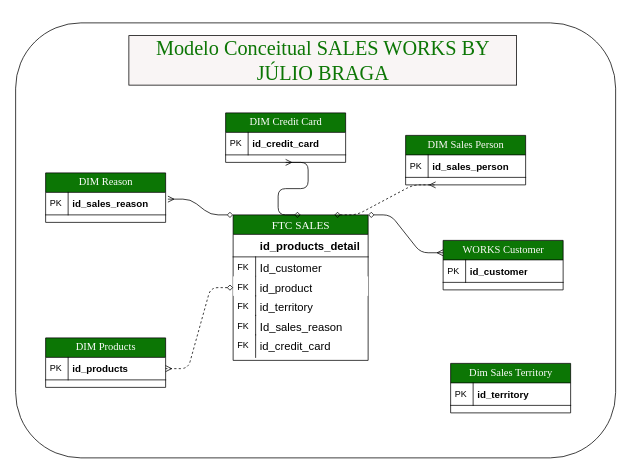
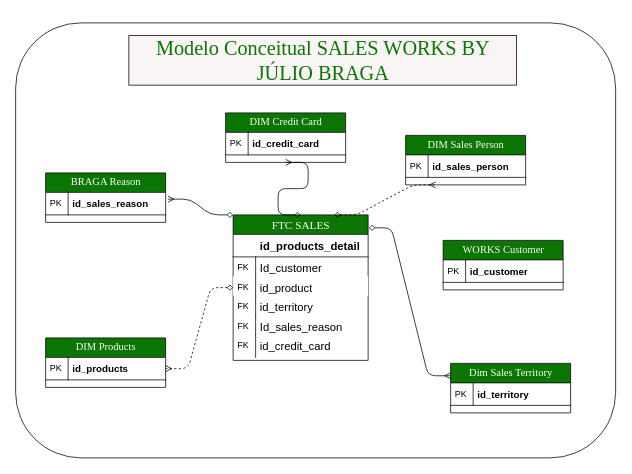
  <mxCell id="0" />
  <mxCell id="1" parent="0" />
  <mxCell id="2" value="" style="rounded=1;whiteSpace=wrap;html=1;fontFamily=Verdana;fontSize=14;fontColor=default;labelBackgroundColor=none;" vertex="1" parent="1"><mxGeometry x="20" y="30" width="800" height="580" as="geometry" /></mxCell>
  <mxCell id="3" value="FTC SALES" style="swimlane;html=1;fontStyle=0;childLayout=stackLayout;horizontal=1;startSize=26;fillColor=#0c7605;horizontalStack=0;resizeParent=1;resizeLast=0;collapsible=1;marginBottom=0;swimlaneFillColor=#ffffff;align=center;rounded=0;shadow=0;comic=0;labelBackgroundColor=none;strokeWidth=1;fontFamily=Verdana;fontSize=15;fontColor=#ffffff;" parent="1" vertex="1"><mxGeometry x="310" y="286" width="180" height="194" as="geometry" /></mxCell>
  <mxCell id="4" value="id_products_detail" style="shape=partialRectangle;top=0;left=0;right=0;bottom=1;html=1;align=left;verticalAlign=middle;fillColor=none;spacingLeft=34;spacingRight=4;whiteSpace=wrap;overflow=hidden;rotatable=0;points=[[0,0.5],[1,0.5]];portConstraint=eastwest;dropTarget=0;fontStyle=1;fontSize=15;" parent="3" vertex="1"><mxGeometry y="26" width="180" height="30" as="geometry" /></mxCell>
  <mxCell id="5" value="Id_customer" style="shape=partialRectangle;top=0;left=0;right=0;bottom=0;html=1;align=left;verticalAlign=top;fillColor=none;spacingLeft=34;spacingRight=4;whiteSpace=wrap;overflow=hidden;rotatable=0;points=[[0,0.5],[1,0.5]];portConstraint=eastwest;dropTarget=0;fontSize=15;" parent="3" vertex="1"><mxGeometry y="56" width="180" height="26" as="geometry" /></mxCell>
  <mxCell id="6" value="FK" style="shape=partialRectangle;top=0;left=0;bottom=0;html=1;fillColor=none;align=left;verticalAlign=top;spacingLeft=4;spacingRight=4;whiteSpace=wrap;overflow=hidden;rotatable=0;points=[];portConstraint=eastwest;part=1;" parent="5" vertex="1" connectable="0"><mxGeometry width="30" height="26" as="geometry" /></mxCell>
  <mxCell id="7" value="id_product" style="shape=partialRectangle;top=0;left=0;right=0;bottom=0;html=1;align=left;verticalAlign=top;fillColor=default;spacingLeft=34;spacingRight=4;whiteSpace=wrap;overflow=hidden;rotatable=0;points=[[0,0.5],[1,0.5]];portConstraint=eastwest;dropTarget=0;fontSize=15;" parent="3" vertex="1"><mxGeometry y="82" width="180" height="26" as="geometry" /></mxCell>
  <mxCell id="8" value="FK" style="shape=partialRectangle;top=0;left=0;bottom=0;html=1;fillColor=none;align=left;verticalAlign=top;spacingLeft=4;spacingRight=4;whiteSpace=wrap;overflow=hidden;rotatable=0;points=[];portConstraint=eastwest;part=1;" parent="7" vertex="1" connectable="0"><mxGeometry width="30" height="26" as="geometry" /></mxCell>
  <mxCell id="9" value="id_territory" style="shape=partialRectangle;top=0;left=0;right=0;bottom=0;html=1;align=left;verticalAlign=top;fillColor=none;spacingLeft=34;spacingRight=4;whiteSpace=wrap;overflow=hidden;rotatable=0;points=[[0,0.5],[1,0.5]];portConstraint=eastwest;dropTarget=0;fontSize=15;" parent="3" vertex="1"><mxGeometry y="108" width="180" height="26" as="geometry" /></mxCell>
  <mxCell id="10" value="FK" style="shape=partialRectangle;top=0;left=0;bottom=0;html=1;fillColor=none;align=left;verticalAlign=top;spacingLeft=4;spacingRight=4;whiteSpace=wrap;overflow=hidden;rotatable=0;points=[];portConstraint=eastwest;part=1;" parent="9" vertex="1" connectable="0"><mxGeometry width="30" height="26" as="geometry" /></mxCell>
  <mxCell id="11" value="Id_sales_reason" style="shape=partialRectangle;top=0;left=0;right=0;bottom=0;html=1;align=left;verticalAlign=top;fillColor=none;spacingLeft=34;spacingRight=4;whiteSpace=wrap;overflow=hidden;rotatable=0;points=[[0,0.5],[1,0.5]];portConstraint=eastwest;dropTarget=0;fontSize=15;" parent="3" vertex="1"><mxGeometry y="134" width="180" height="26" as="geometry" /></mxCell>
  <mxCell id="12" value="FK" style="shape=partialRectangle;top=0;left=0;bottom=0;html=1;fillColor=none;align=left;verticalAlign=top;spacingLeft=4;spacingRight=4;whiteSpace=wrap;overflow=hidden;rotatable=0;points=[];portConstraint=eastwest;part=1;" parent="11" vertex="1" connectable="0"><mxGeometry width="30" height="26.0" as="geometry" /></mxCell>
  <mxCell id="13" value="id_credit_card" style="shape=partialRectangle;top=0;left=0;right=0;bottom=0;html=1;align=left;verticalAlign=top;fillColor=none;spacingLeft=34;spacingRight=4;whiteSpace=wrap;overflow=hidden;rotatable=0;points=[[0,0.5],[1,0.5]];portConstraint=eastwest;dropTarget=0;fontSize=15;" vertex="1" parent="3"><mxGeometry y="160" width="180" height="30" as="geometry" /></mxCell>
  <mxCell id="14" value="FK" style="shape=partialRectangle;top=0;left=0;bottom=0;html=1;fillColor=none;align=left;verticalAlign=top;spacingLeft=4;spacingRight=4;whiteSpace=wrap;overflow=hidden;rotatable=0;points=[];portConstraint=eastwest;part=1;" vertex="1" connectable="0" parent="13"><mxGeometry width="30" height="30" as="geometry" /></mxCell>
- <mxCell id="15" value="DIM Reason" style="swimlane;html=1;fontStyle=0;childLayout=stackLayout;horizontal=1;startSize=26;fillColor=#0c7605;horizontalStack=0;resizeParent=1;resizeLast=0;collapsible=1;marginBottom=0;swimlaneFillColor=#ffffff;align=center;rounded=0;shadow=0;comic=0;labelBackgroundColor=none;strokeWidth=1;fontFamily=Verdana;fontSize=14;strokeColor=#000000;fontColor=#ffffff;" parent="1" vertex="1"><mxGeometry x="60" y="230" width="160" height="66" as="geometry" /></mxCell>
+ <mxCell id="15" value="BRAGA Reason" style="swimlane;html=1;fontStyle=0;childLayout=stackLayout;horizontal=1;startSize=26;fillColor=#0c7605;horizontalStack=0;resizeParent=1;resizeLast=0;collapsible=1;marginBottom=0;swimlaneFillColor=#ffffff;align=center;rounded=0;shadow=0;comic=0;labelBackgroundColor=none;strokeWidth=1;fontFamily=Verdana;fontSize=14;strokeColor=#000000;fontColor=#ffffff;" parent="1" vertex="1"><mxGeometry x="60" y="230" width="160" height="66" as="geometry" /></mxCell>
  <mxCell id="16" value="id_sales_reason" style="shape=partialRectangle;top=0;left=0;right=0;bottom=1;html=1;align=left;verticalAlign=middle;fillColor=none;spacingLeft=34;spacingRight=4;whiteSpace=wrap;overflow=hidden;rotatable=0;points=[[0,0.5],[1,0.5]];portConstraint=eastwest;dropTarget=0;fontStyle=1;fontSize=13;" parent="15" vertex="1"><mxGeometry y="26" width="160" height="30" as="geometry" /></mxCell>
  <mxCell id="17" value="PK" style="shape=partialRectangle;top=0;left=0;bottom=0;html=1;fillColor=none;align=left;verticalAlign=middle;spacingLeft=4;spacingRight=4;whiteSpace=wrap;overflow=hidden;rotatable=0;points=[];portConstraint=eastwest;part=1;" parent="16" vertex="1" connectable="0"><mxGeometry width="30" height="30" as="geometry" /></mxCell>
  <mxCell id="18" value="" style="edgeStyle=entityRelationEdgeStyle;html=1;endArrow=ERmany;startArrow=diamond;labelBackgroundColor=none;fontFamily=Verdana;fontSize=14;entryX=1.019;entryY=0.3;exitX=0;exitY=0;startFill=0;entryDx=0;entryDy=0;entryPerimeter=0;exitDx=0;exitDy=0;endFill=0;" edge="1" parent="1" source="3" target="16"><mxGeometry width="100" height="100" relative="1" as="geometry"><mxPoint x="160" y="500" as="sourcePoint" /><mxPoint x="268.92" y="514.996" as="targetPoint" /><Array as="points"><mxPoint x="340" y="320" /><mxPoint x="300" y="300" /></Array></mxGeometry></mxCell>
  <mxCell id="19" value="DIM Credit Card" style="swimlane;html=1;fontStyle=0;childLayout=stackLayout;horizontal=1;startSize=26;fillColor=#0c7605;horizontalStack=0;resizeParent=1;resizeLast=0;collapsible=1;marginBottom=0;swimlaneFillColor=#ffffff;align=center;rounded=0;shadow=0;comic=0;labelBackgroundColor=none;strokeWidth=1;fontFamily=Verdana;fontSize=14;fontColor=#ffffff;" vertex="1" parent="1"><mxGeometry x="300" y="150" width="160" height="66" as="geometry" /></mxCell>
  <mxCell id="20" value="id_credit_card" style="shape=partialRectangle;top=0;left=0;right=0;bottom=1;html=1;align=left;verticalAlign=middle;fillColor=none;spacingLeft=34;spacingRight=4;whiteSpace=wrap;overflow=hidden;rotatable=0;points=[[0,0.5],[1,0.5]];portConstraint=eastwest;dropTarget=0;fontStyle=1;fontSize=13;" vertex="1" parent="19"><mxGeometry y="26" width="160" height="30" as="geometry" /></mxCell>
  <mxCell id="21" value="PK" style="shape=partialRectangle;top=0;left=0;bottom=0;html=1;fillColor=none;align=left;verticalAlign=middle;spacingLeft=4;spacingRight=4;whiteSpace=wrap;overflow=hidden;rotatable=0;points=[];portConstraint=eastwest;part=1;" vertex="1" connectable="0" parent="20"><mxGeometry width="30" height="30" as="geometry" /></mxCell>
  <mxCell id="22" value="DIM Sales Person" style="swimlane;html=1;fontStyle=0;childLayout=stackLayout;horizontal=1;startSize=26;fillColor=#0c7605;horizontalStack=0;resizeParent=1;resizeLast=0;collapsible=1;marginBottom=0;swimlaneFillColor=#ffffff;align=center;rounded=0;shadow=0;comic=0;labelBackgroundColor=none;strokeWidth=1;fontFamily=Verdana;fontSize=14;fontColor=#FFFAFA;" vertex="1" parent="1"><mxGeometry x="540" y="180" width="160" height="66" as="geometry" /></mxCell>
  <mxCell id="23" value="id_sales_person" style="shape=partialRectangle;top=0;left=0;right=0;bottom=1;html=1;align=left;verticalAlign=middle;fillColor=none;spacingLeft=34;spacingRight=4;whiteSpace=wrap;overflow=hidden;rotatable=0;points=[[0,0.5],[1,0.5]];portConstraint=eastwest;dropTarget=0;fontStyle=1;fontSize=13;" vertex="1" parent="22"><mxGeometry y="26" width="160" height="30" as="geometry" /></mxCell>
  <mxCell id="24" value="PK" style="shape=partialRectangle;top=0;left=0;bottom=0;html=1;fillColor=none;align=left;verticalAlign=middle;spacingLeft=4;spacingRight=4;whiteSpace=wrap;overflow=hidden;rotatable=0;points=[];portConstraint=eastwest;part=1;" vertex="1" connectable="0" parent="23"><mxGeometry width="30" height="30" as="geometry" /></mxCell>
  <mxCell id="25" value="" style="edgeStyle=entityRelationEdgeStyle;html=1;endArrow=ERmany;startArrow=diamond;labelBackgroundColor=none;fontFamily=Verdana;fontSize=14;exitX=0.5;exitY=0;startFill=0;exitDx=0;exitDy=0;endFill=0;entryX=0.5;entryY=1;entryDx=0;entryDy=0;" edge="1" parent="1" source="3" target="19"><mxGeometry width="100" height="100" relative="1" as="geometry"><mxPoint x="347" y="298" as="sourcePoint" /><mxPoint x="390" y="250" as="targetPoint" /><Array as="points"><mxPoint x="400" y="320" /><mxPoint x="390" y="320" /><mxPoint x="410" y="330" /></Array></mxGeometry></mxCell>
  <mxCell id="26" value="WORKS Customer" style="swimlane;html=1;fontStyle=0;childLayout=stackLayout;horizontal=1;startSize=26;fillColor=#0c7605;horizontalStack=0;resizeParent=1;resizeLast=0;collapsible=1;marginBottom=0;swimlaneFillColor=#ffffff;align=center;rounded=0;shadow=0;comic=0;labelBackgroundColor=none;strokeWidth=1;fontFamily=Verdana;fontSize=14;strokeColor=#000000;fontColor=#fefbfb;" vertex="1" parent="1"><mxGeometry x="590" y="320" width="160" height="66" as="geometry" /></mxCell>
  <mxCell id="27" value="id_customer" style="shape=partialRectangle;top=0;left=0;right=0;bottom=1;html=1;align=left;verticalAlign=middle;fillColor=none;spacingLeft=34;spacingRight=4;whiteSpace=wrap;overflow=hidden;rotatable=0;points=[[0,0.5],[1,0.5]];portConstraint=eastwest;dropTarget=0;fontStyle=1;fontSize=13;" vertex="1" parent="26"><mxGeometry y="26" width="160" height="30" as="geometry" /></mxCell>
  <mxCell id="28" value="PK" style="shape=partialRectangle;top=0;left=0;bottom=0;html=1;fillColor=none;align=left;verticalAlign=middle;spacingLeft=4;spacingRight=4;whiteSpace=wrap;overflow=hidden;rotatable=0;points=[];portConstraint=eastwest;part=1;" vertex="1" connectable="0" parent="27"><mxGeometry width="30" height="30" as="geometry" /></mxCell>
  <mxCell id="29" value="DIM Products" style="swimlane;html=1;fontStyle=0;childLayout=stackLayout;horizontal=1;startSize=26;fillColor=#0c7605;horizontalStack=0;resizeParent=1;resizeLast=0;collapsible=1;marginBottom=0;swimlaneFillColor=#ffffff;align=center;rounded=0;shadow=0;comic=0;labelBackgroundColor=none;strokeWidth=1;fontFamily=Verdana;fontSize=14;fontColor=#ffffff;" vertex="1" parent="1"><mxGeometry x="60" y="450" width="160" height="66" as="geometry" /></mxCell>
  <mxCell id="30" value="id_products" style="shape=partialRectangle;top=0;left=0;right=0;bottom=1;html=1;align=left;verticalAlign=middle;fillColor=none;spacingLeft=34;spacingRight=4;whiteSpace=wrap;overflow=hidden;rotatable=0;points=[[0,0.5],[1,0.5]];portConstraint=eastwest;dropTarget=0;fontStyle=1;fontSize=13;" vertex="1" parent="29"><mxGeometry y="26" width="160" height="30" as="geometry" /></mxCell>
  <mxCell id="31" value="PK" style="shape=partialRectangle;top=0;left=0;bottom=0;html=1;fillColor=none;align=left;verticalAlign=middle;spacingLeft=4;spacingRight=4;whiteSpace=wrap;overflow=hidden;rotatable=0;points=[];portConstraint=eastwest;part=1;" vertex="1" connectable="0" parent="30"><mxGeometry width="30" height="30" as="geometry" /></mxCell>
  <mxCell id="32" value="Dim Sales Territory" style="swimlane;html=1;fontStyle=0;childLayout=stackLayout;horizontal=1;startSize=26;fillColor=#0c7605;horizontalStack=0;resizeParent=1;resizeLast=0;collapsible=1;marginBottom=0;swimlaneFillColor=#ffffff;align=center;rounded=0;shadow=0;comic=0;labelBackgroundColor=none;strokeWidth=1;fontFamily=Verdana;fontSize=14;fontColor=#ffffff;" vertex="1" parent="1"><mxGeometry x="600" y="484" width="160" height="66" as="geometry" /></mxCell>
  <mxCell id="33" value="id_territory" style="shape=partialRectangle;top=0;left=0;right=0;bottom=1;html=1;align=left;verticalAlign=middle;fillColor=none;spacingLeft=34;spacingRight=4;whiteSpace=wrap;overflow=hidden;rotatable=0;points=[[0,0.5],[1,0.5]];portConstraint=eastwest;dropTarget=0;fontStyle=1;fontSize=13;" vertex="1" parent="32"><mxGeometry y="26" width="160" height="30" as="geometry" /></mxCell>
  <mxCell id="34" value="PK" style="shape=partialRectangle;top=0;left=0;bottom=0;html=1;fillColor=none;align=left;verticalAlign=middle;spacingLeft=4;spacingRight=4;whiteSpace=wrap;overflow=hidden;rotatable=0;points=[];portConstraint=eastwest;part=1;" vertex="1" connectable="0" parent="33"><mxGeometry width="30" height="30" as="geometry" /></mxCell>
+ <mxCell id="35" value="" style="edgeStyle=entityRelationEdgeStyle;html=1;endArrow=ERmany;startArrow=diamond;labelBackgroundColor=none;fontFamily=Verdana;fontSize=14;entryX=0;entryY=0.25;exitX=1.006;exitY=0.089;startFill=0;entryDx=0;entryDy=0;exitDx=0;exitDy=0;endFill=0;exitPerimeter=0;" edge="1" parent="1" source="3" target="32"><mxGeometry width="100" height="100" relative="1" as="geometry"><mxPoint x="587" y="425" as="sourcePoint" /><mxPoint x="500" y="261" as="targetPoint" /></mxGeometry></mxCell>
  <mxCell id="36" value="" style="edgeStyle=entityRelationEdgeStyle;html=1;endArrow=ERmany;startArrow=diamond;labelBackgroundColor=none;fontFamily=Verdana;fontSize=14;entryX=1;entryY=0.5;startFill=0;entryDx=0;entryDy=0;endFill=0;dashed=1;" edge="1" parent="1" source="3" target="30"><mxGeometry width="100" height="100" relative="1" as="geometry"><mxPoint x="320" y="479" as="sourcePoint" /><mxPoint x="233" y="315" as="targetPoint" /></mxGeometry></mxCell>
- <mxCell id="37" value="" style="edgeStyle=entityRelationEdgeStyle;html=1;endArrow=ERmany;startArrow=diamond;labelBackgroundColor=none;fontFamily=Verdana;fontSize=14;entryX=0;entryY=0.25;exitX=1;exitY=0;startFill=0;entryDx=0;entryDy=0;exitDx=0;exitDy=0;endFill=0;" edge="1" parent="1" source="3" target="26"><mxGeometry width="100" height="100" relative="1" as="geometry"><mxPoint x="500" y="374" as="sourcePoint" /><mxPoint x="610" y="511" as="targetPoint" /></mxGeometry></mxCell>
  <mxCell id="38" value="" style="edgeStyle=entityRelationEdgeStyle;html=1;endArrow=ERmany;startArrow=diamond;labelBackgroundColor=none;fontFamily=Verdana;fontSize=14;exitX=0.75;exitY=0;startFill=0;exitDx=0;exitDy=0;endFill=0;entryX=0.25;entryY=1;entryDx=0;entryDy=0;dashed=1;" edge="1" parent="1" source="3" target="22"><mxGeometry width="100" height="100" relative="1" as="geometry"><mxPoint x="450" y="328" as="sourcePoint" /><mxPoint x="550" y="270" as="targetPoint" /><Array as="points"><mxPoint x="460.06" y="239" /></Array></mxGeometry></mxCell>
  <mxCell id="39" value="Modelo Conceitual SALES WORKS BY JÚLIO BRAGA" style="text;align=center;verticalAlign=middle;whiteSpace=wrap;rounded=0;fontFamily=Verdana;fontSize=27;fontColor=#0c7605;labelBackgroundColor=#f9f5f5;labelBorderColor=default;" vertex="1" parent="1"><mxGeometry x="170" y="20" width="520" height="120" as="geometry" /></mxCell>
